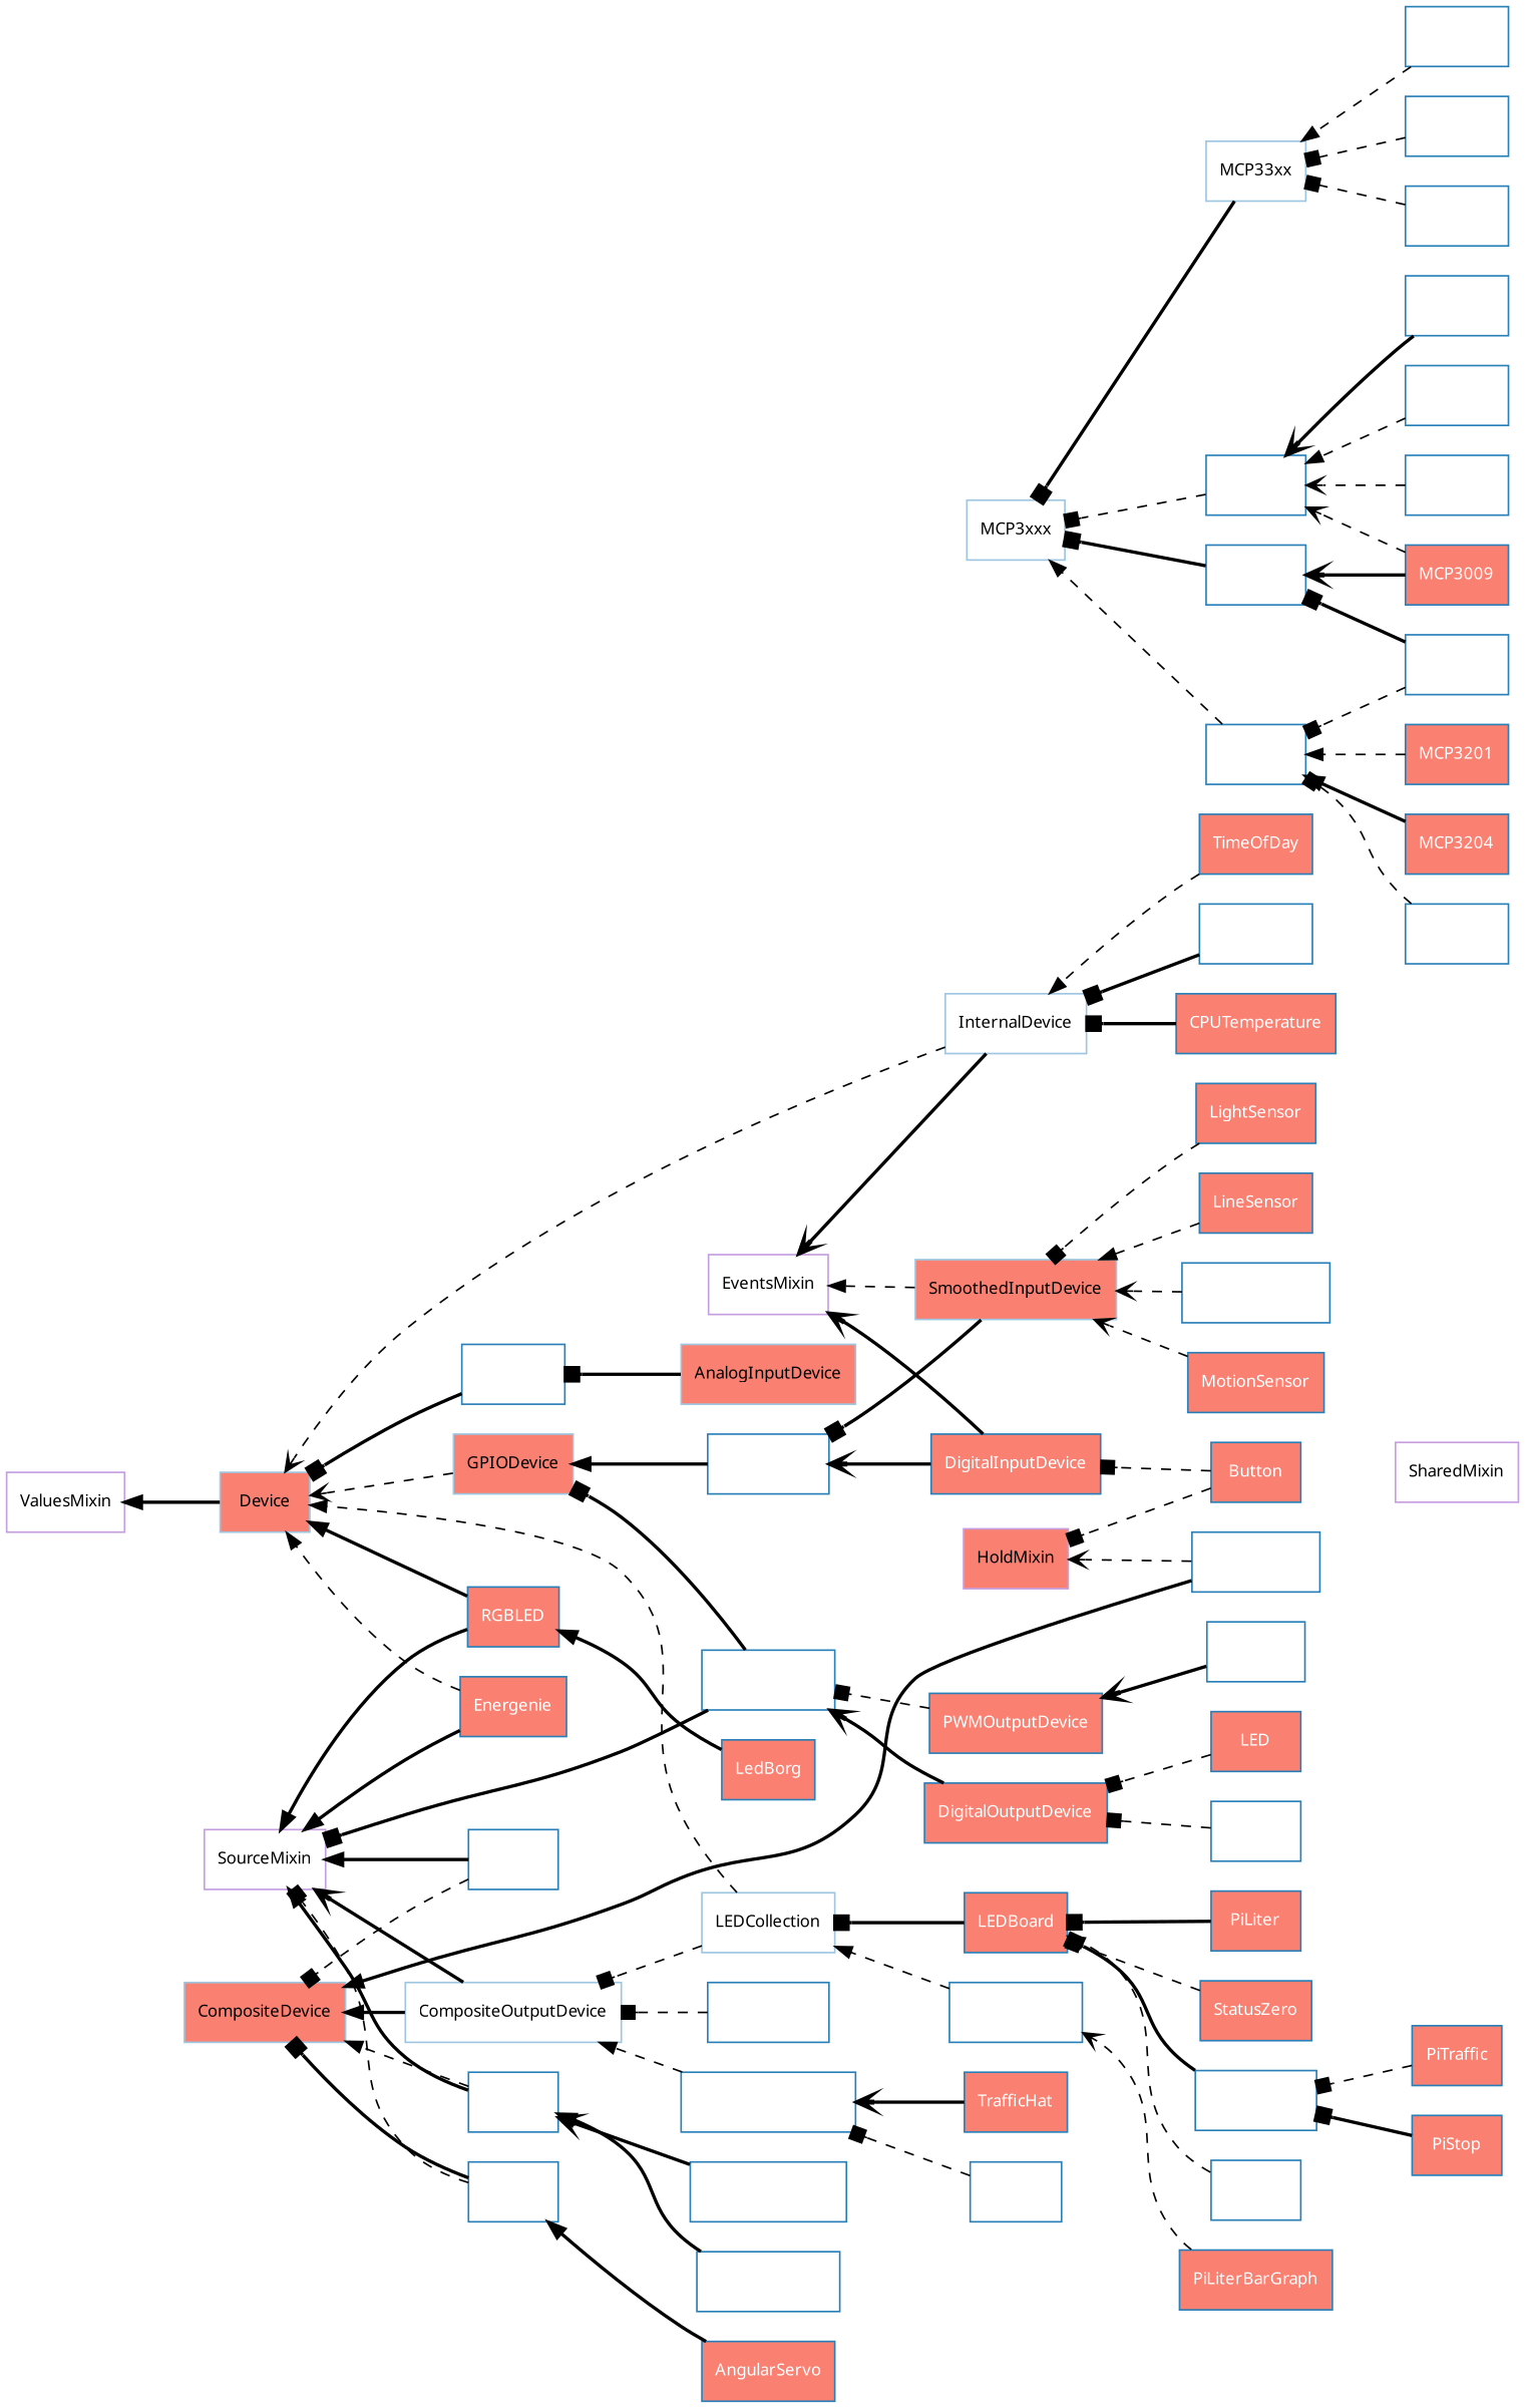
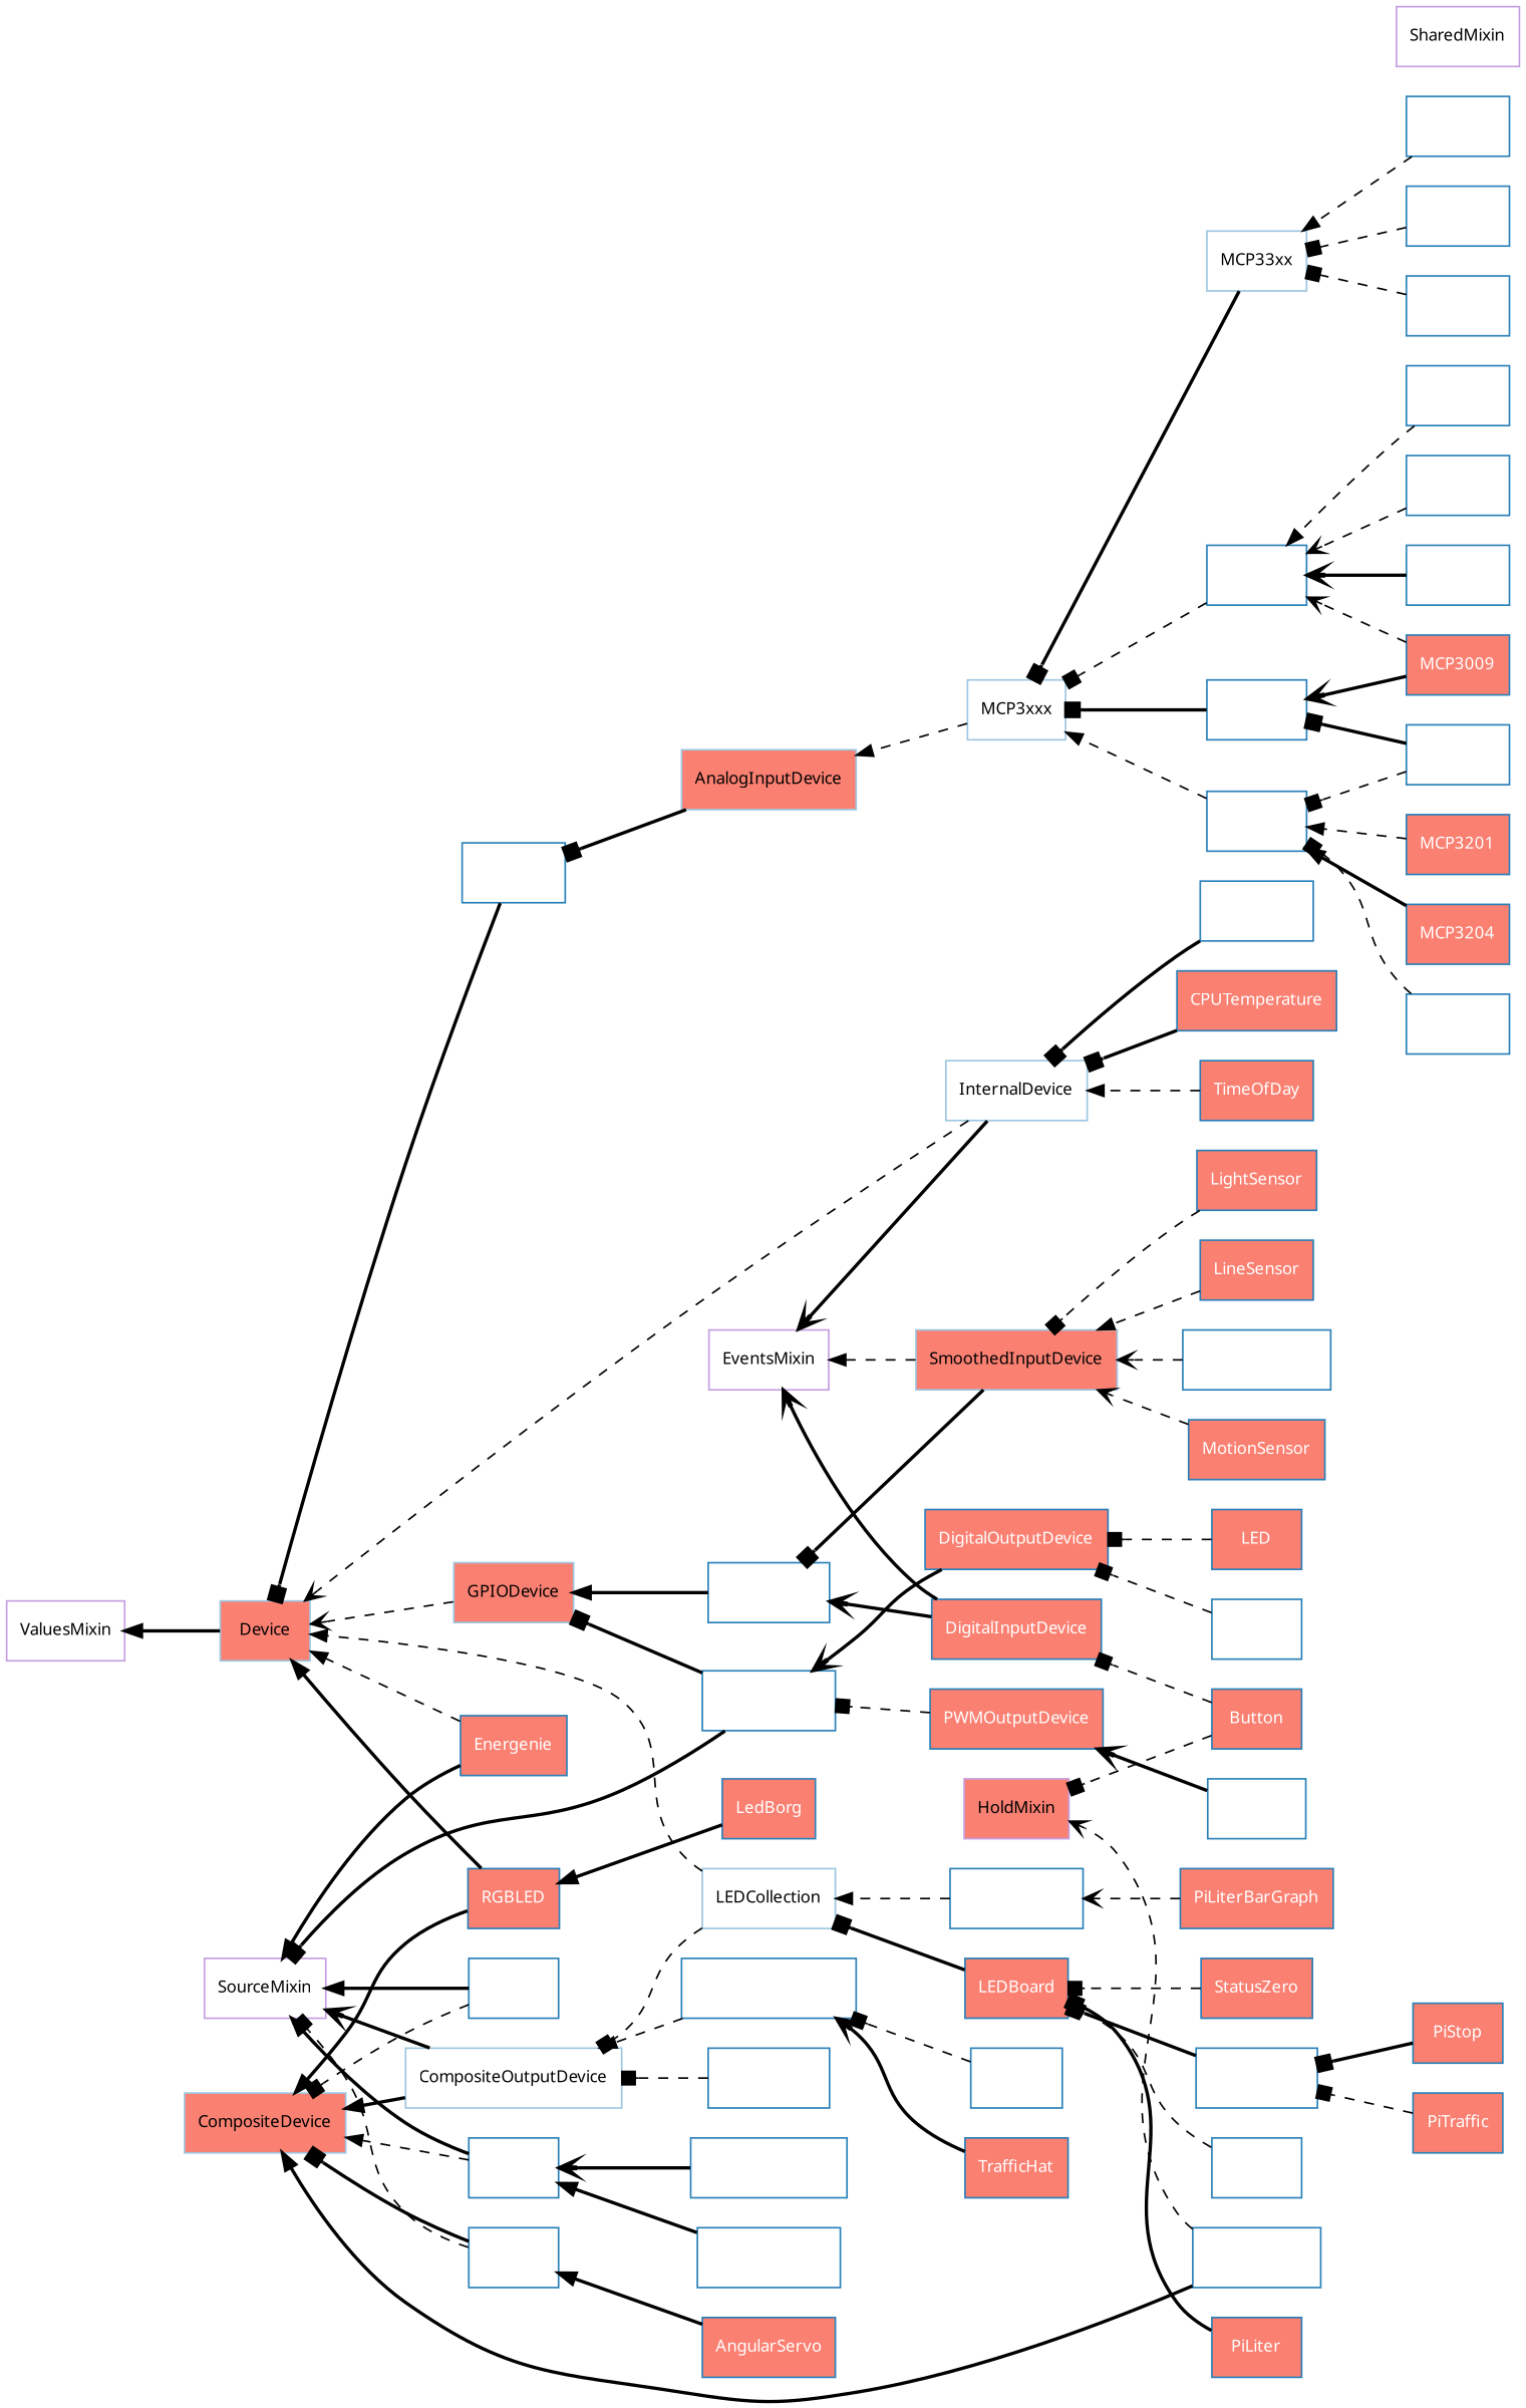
  digraph {
    rankdir=RL
    node [color="#2980b9" fillcolor=white fontcolor="#ffffff" fontname=Sans fontsize=10 shape=rect style=filled]
    edge [arrowhead=box style=dashed]
    ValuesMixin [color="#c69ee0" fontcolor="#000000"]
    SourceMixin [color="#c69ee0" fontcolor="#000000"]
    SharedMixin [color="#c69ee0" fontcolor="#000000"]
    EventsMixin [color="#c69ee0" fontcolor="#000000"]
    HoldMixin [color="#c69ee0" fillcolor=salmon fontcolor="#000000"]
    Device [color="#9ec6e0" fillcolor=salmon fontcolor="#000000"]
    GPIODevice [color="#9ec6e0" fillcolor=salmon fontcolor="#000000"]
    SmoothedInputDevice [color="#9ec6e0" fillcolor=salmon fontcolor="#000000"]
    InputDevice
    AnalogInputDevice [color="#9ec6e0" fillcolor=salmon fontcolor="#000000"]
    SPIDevice
    MCP3xxx [color="#9ec6e0" fontcolor="#000000"]
    MCP33xx [color="#9ec6e0" fontcolor="#000000"]
    CompositeDevice [color="#9ec6e0" fillcolor=salmon fontcolor="#000000"]
    CompositeOutputDevice [color="#9ec6e0" fontcolor="#000000"]
    LEDCollection [color="#9ec6e0" fontcolor="#000000"]
    InternalDevice [color="#9ec6e0" fontcolor="#000000"]
    DigitalInputDevice [fillcolor=salmon]
    Button [fillcolor=salmon]
    MotionSensor [fillcolor=salmon]
    LightSensor [fillcolor=salmon]
    LineSensor [fillcolor=salmon]
    DistanceSensor
    OutputDevice
    DigitalOutputDevice [fillcolor=salmon]
    LED [fillcolor=salmon]
    Buzzer
    PWMOutputDevice [fillcolor=salmon]
    PWMLED
    RGBLED [fillcolor=salmon]
    MCP30xx
    MCP32xx
    MCP3xx2
    MCP3001
    n35 [fillcolor=salmon label=MCP3009]
    MCP3004
    MCP3008
    MCP3201 [fillcolor=salmon]
    MCP3202
    MCP3204 [fillcolor=salmon]
    MCP3208
    MCP3301
    MCP3302
    MCP3304
    LEDBoard [fillcolor=salmon]
    LEDBarGraph
    LedBorg [fillcolor=salmon]
    ButtonBoard
    PiLiter [fillcolor=salmon]
    PiLiterBarGraph [fillcolor=salmon]
    StatusZero [fillcolor=salmon]
    TrafficLights
    SnowPi
    PiTraffic [fillcolor=salmon]
    PiStop [fillcolor=salmon]
    TrafficLightsBuzzer
    StatusBoard
    FishDish
    TrafficHat [fillcolor=salmon]
    Robot
    Energenie [fillcolor=salmon]
    RyanteckRobot
    CamJamKitRobot
    Motor
    Servo
    AngularServo [fillcolor=salmon]
    TimeOfDay [fillcolor=salmon]
    PingServer
    CPUTemperature [fillcolor=salmon]
    Device -> ValuesMixin [arrowhead=normal style=bold]
    GPIODevice -> Device [arrowhead=vee]
    SmoothedInputDevice -> EventsMixin [arrowhead=normal]
    SmoothedInputDevice -> InputDevice [style=bold]
    InputDevice -> GPIODevice [arrowhead=normal style=bold]
    AnalogInputDevice -> SPIDevice [style=bold]
    SPIDevice -> Device [style=bold]
+   MCP3xxx -> AnalogInputDevice [arrowhead=normal]
    MCP33xx -> MCP3xxx [style=bold]
    CompositeOutputDevice -> SourceMixin [arrowhead=vee style=bold]
    CompositeOutputDevice -> CompositeDevice [arrowhead=normal style=bold]
    LEDCollection -> Device [arrowhead=normal]
    LEDCollection -> CompositeOutputDevice
    InternalDevice -> EventsMixin [arrowhead=vee style=bold]
    InternalDevice -> Device [arrowhead=vee]
    DigitalInputDevice -> EventsMixin [arrowhead=vee style=bold]
    DigitalInputDevice -> InputDevice [arrowhead=vee style=bold]
    Button -> HoldMixin
    Button -> DigitalInputDevice
    MotionSensor -> SmoothedInputDevice [arrowhead=vee]
    LightSensor -> SmoothedInputDevice
    LineSensor -> SmoothedInputDevice [arrowhead=normal]
    DistanceSensor -> SmoothedInputDevice [arrowhead=vee]
    OutputDevice -> SourceMixin [style=bold]
    OutputDevice -> GPIODevice [style=bold]
    DigitalOutputDevice -> OutputDevice [arrowhead=vee style=bold]
    LED -> DigitalOutputDevice
    Buzzer -> DigitalOutputDevice
    PWMOutputDevice -> OutputDevice
    PWMLED -> PWMOutputDevice [arrowhead=vee style=bold]
-   RGBLED -> SourceMixin [arrowhead=normal style=bold]
+   RGBLED -> CompositeDevice [arrowhead=normal style=bold]
    RGBLED -> Device [arrowhead=normal style=bold]
    MCP30xx -> MCP3xxx
    MCP32xx -> MCP3xxx [arrowhead=normal]
    MCP3xx2 -> MCP3xxx [style=bold]
    MCP3001 -> MCP30xx [arrowhead=vee style=bold]
    n35 -> MCP30xx [arrowhead=vee]
    n35 -> MCP3xx2 [arrowhead=vee style=bold]
    MCP3004 -> MCP30xx [arrowhead=normal]
    MCP3008 -> MCP30xx [arrowhead=vee]
    MCP3201 -> MCP32xx [arrowhead=normal]
    MCP3202 -> MCP32xx
    MCP3202 -> MCP3xx2 [style=bold]
    MCP3204 -> MCP32xx [arrowhead=normal style=bold]
    MCP3208 -> MCP32xx
    MCP3301 -> MCP33xx [arrowhead=normal]
    MCP3302 -> MCP33xx
    MCP3304 -> MCP33xx
    LEDBoard -> LEDCollection [style=bold]
    LEDBarGraph -> LEDCollection [arrowhead=normal]
    LedBorg -> RGBLED [arrowhead=normal style=bold]
    ButtonBoard -> HoldMixin [arrowhead=vee]
    ButtonBoard -> CompositeDevice [arrowhead=normal style=bold]
    PiLiter -> LEDBoard [style=bold]
    PiLiterBarGraph -> LEDBarGraph [arrowhead=vee]
    StatusZero -> LEDBoard
    TrafficLights -> LEDBoard [style=bold]
    SnowPi -> LEDBoard [arrowhead=normal]
    PiTraffic -> TrafficLights
    PiStop -> TrafficLights [style=bold]
    TrafficLightsBuzzer -> CompositeOutputDevice [arrowhead=normal]
    StatusBoard -> CompositeOutputDevice
    FishDish -> TrafficLightsBuzzer
    TrafficHat -> TrafficLightsBuzzer [arrowhead=vee style=bold]
    Robot -> SourceMixin [arrowhead=normal style=bold]
    Robot -> CompositeDevice [arrowhead=normal]
    Energenie -> SourceMixin [arrowhead=normal style=bold]
    Energenie -> Device [arrowhead=normal]
    RyanteckRobot -> Robot [arrowhead=normal style=bold]
    CamJamKitRobot -> Robot [arrowhead=vee style=bold]
    Motor -> SourceMixin [arrowhead=normal style=bold]
    Motor -> CompositeDevice
    Servo -> SourceMixin
    Servo -> CompositeDevice [style=bold]
    AngularServo -> Servo [arrowhead=normal style=bold]
    TimeOfDay -> InternalDevice [arrowhead=normal]
    PingServer -> InternalDevice [style=bold]
    CPUTemperature -> InternalDevice [style=bold]
  }
